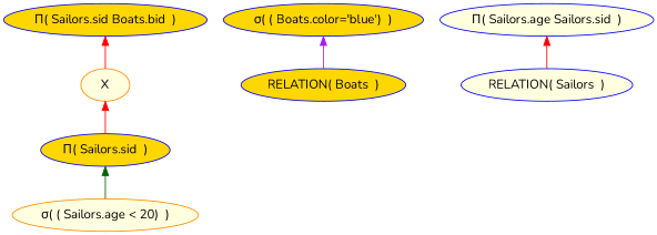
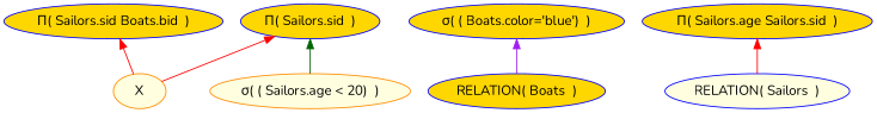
  digraph {
    fontname=Nunito
    node [color=blue fillcolor=gold fontname=Nunito style=filled]
    edge [color=red dir=back fontname=Nunito]
    n1 [label="&#928;( Sailors.sid Boats.bid  )"]
    n2 [color=darkorange fillcolor=lightyellow label=X]
    n3 [label="&#928;( Sailors.sid  )"]
    n4 [color=darkorange fillcolor=lightyellow label="&#963;( ( Sailors.age < 20)  )"]
    n5 [label="&#963;( ( Boats.color='blue')  )"]
    n6 [label="RELATION( Boats  )"]
-   n7 [fillcolor=lightyellow label="&#928;( Sailors.age Sailors.sid  )"]
+   n7 [label="&#928;( Sailors.age Sailors.sid  )"]
    n8 [fillcolor=lightyellow label="RELATION( Sailors  )"]
    n1 -> n2
-   n2 -> n3
+   n3 -> n2
    n3 -> n4 [color=darkgreen]
    n5 -> n6 [color=purple]
    n7 -> n8
  }
